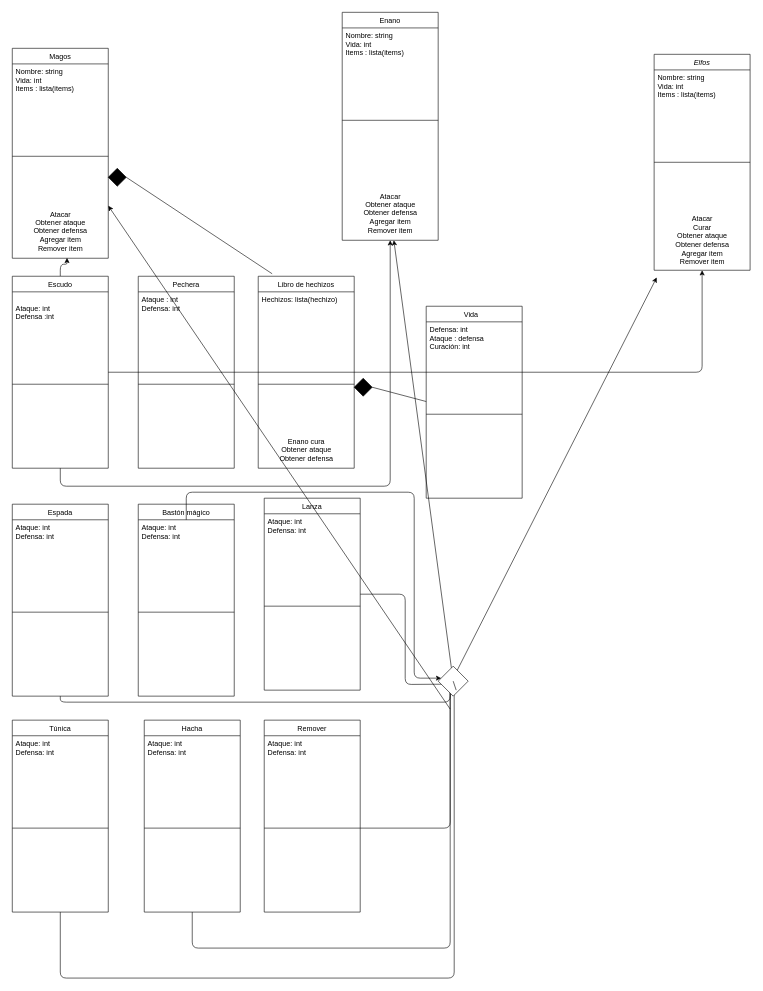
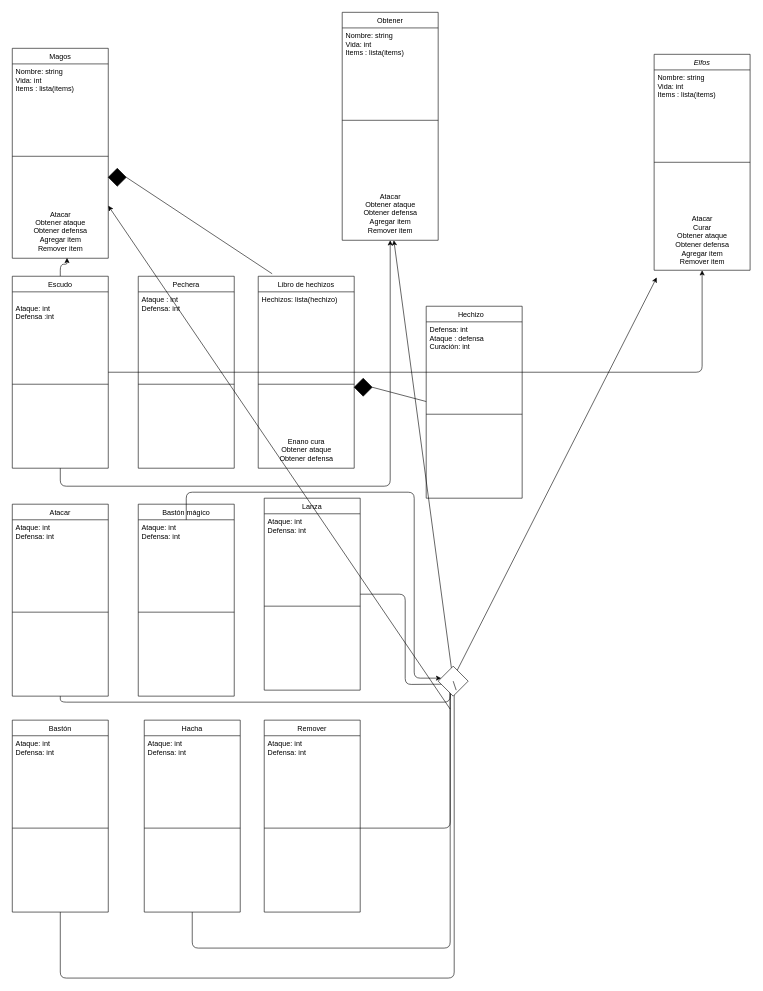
  <mxCell id="0" />
  <mxCell id="1" parent="0" />
  <mxCell id="2" value="Elfos" style="swimlane;fontStyle=2;align=center;verticalAlign=top;childLayout=stackLayout;horizontal=1;startSize=26;horizontalStack=0;resizeParent=1;resizeLast=0;collapsible=1;marginBottom=0;rounded=0;shadow=0;strokeWidth=1;" parent="1" vertex="1"><mxGeometry x="1090" y="90" width="160" height="360" as="geometry"><mxRectangle x="230" y="140" width="160" height="26" as="alternateBounds" /></mxGeometry></mxCell>
  <mxCell id="3" value="Nombre: string&#10;Vida: int&#10;Items : lista(items)" style="text;align=left;verticalAlign=top;spacingLeft=4;spacingRight=4;overflow=hidden;rotatable=0;points=[[0,0.5],[1,0.5]];portConstraint=eastwest;" parent="2" vertex="1"><mxGeometry y="26" width="160" height="74" as="geometry" /></mxCell>
  <mxCell id="4" value="" style="line;html=1;strokeWidth=1;align=left;verticalAlign=middle;spacingTop=-1;spacingLeft=3;spacingRight=3;rotatable=0;labelPosition=right;points=[];portConstraint=eastwest;" parent="2" vertex="1"><mxGeometry y="100" width="160" height="160" as="geometry" /></mxCell>
  <mxCell id="5" value="Atacar&lt;br&gt;Curar&lt;br&gt;Obtener ataque&lt;br&gt;Obtener defensa&lt;br&gt;Agregar item&lt;br&gt;Remover item" style="text;html=1;align=center;verticalAlign=middle;resizable=0;points=[];autosize=1;strokeColor=none;fillColor=none;" vertex="1" parent="2"><mxGeometry y="260" width="160" height="100" as="geometry" /></mxCell>
  <mxCell id="6" value="Magos" style="swimlane;fontStyle=0;align=center;verticalAlign=top;childLayout=stackLayout;horizontal=1;startSize=26;horizontalStack=0;resizeParent=1;resizeLast=0;collapsible=1;marginBottom=0;rounded=0;shadow=0;strokeWidth=1;" parent="1" vertex="1"><mxGeometry x="20" y="80" width="160" height="350" as="geometry"><mxRectangle x="130" y="380" width="160" height="26" as="alternateBounds" /></mxGeometry></mxCell>
  <mxCell id="7" value="Nombre: string&#10;Vida: int&#10;Items : lista(items)" style="text;align=left;verticalAlign=top;spacingLeft=4;spacingRight=4;overflow=hidden;rotatable=0;points=[[0,0.5],[1,0.5]];portConstraint=eastwest;" parent="6" vertex="1"><mxGeometry y="26" width="160" height="74" as="geometry" /></mxCell>
  <mxCell id="8" value="" style="line;html=1;strokeWidth=1;align=left;verticalAlign=middle;spacingTop=-1;spacingLeft=3;spacingRight=3;rotatable=0;labelPosition=right;points=[];portConstraint=eastwest;" parent="6" vertex="1"><mxGeometry y="100" width="160" height="160" as="geometry" /></mxCell>
  <mxCell id="9" value="Atacar&lt;br&gt;Obtener ataque&lt;br&gt;Obtener defensa&lt;br&gt;Agregar item&lt;br&gt;Remover item" style="text;html=1;align=center;verticalAlign=middle;resizable=0;points=[];autosize=1;strokeColor=none;fillColor=none;" vertex="1" parent="6"><mxGeometry y="260" width="160" height="90" as="geometry" /></mxCell>
- <mxCell id="10" value="Enano" style="swimlane;fontStyle=0;align=center;verticalAlign=top;childLayout=stackLayout;horizontal=1;startSize=26;horizontalStack=0;resizeParent=1;resizeLast=0;collapsible=1;marginBottom=0;rounded=0;shadow=0;strokeWidth=1;" parent="1" vertex="1"><mxGeometry x="570" y="20" width="160" height="380" as="geometry"><mxRectangle x="550" y="140" width="160" height="26" as="alternateBounds" /></mxGeometry></mxCell>
+ <mxCell id="10" value="Obtener" style="swimlane;fontStyle=0;align=center;verticalAlign=top;childLayout=stackLayout;horizontal=1;startSize=26;horizontalStack=0;resizeParent=1;resizeLast=0;collapsible=1;marginBottom=0;rounded=0;shadow=0;strokeWidth=1;" parent="1" vertex="1"><mxGeometry x="570" y="20" width="160" height="380" as="geometry"><mxRectangle x="550" y="140" width="160" height="26" as="alternateBounds" /></mxGeometry></mxCell>
  <mxCell id="11" value="Nombre: string&#10;Vida: int&#10;Items : lista(items)" style="text;align=left;verticalAlign=top;spacingLeft=4;spacingRight=4;overflow=hidden;rotatable=0;points=[[0,0.5],[1,0.5]];portConstraint=eastwest;" parent="10" vertex="1"><mxGeometry y="26" width="160" height="44" as="geometry" /></mxCell>
  <mxCell id="12" value="" style="line;html=1;strokeWidth=1;align=left;verticalAlign=middle;spacingTop=-1;spacingLeft=3;spacingRight=3;rotatable=0;labelPosition=right;points=[];portConstraint=eastwest;" parent="10" vertex="1"><mxGeometry y="70" width="160" height="220" as="geometry" /></mxCell>
  <mxCell id="13" value="Atacar&lt;br&gt;Obtener ataque&lt;br&gt;Obtener defensa&lt;br&gt;Agregar item&lt;br&gt;Remover item" style="text;html=1;align=center;verticalAlign=middle;resizable=0;points=[];autosize=1;strokeColor=none;fillColor=none;" vertex="1" parent="10"><mxGeometry y="290" width="160" height="90" as="geometry" /></mxCell>
  <mxCell id="14" style="edgeStyle=orthogonalEdgeStyle;rounded=1;orthogonalLoop=1;jettySize=auto;html=1;entryX=0.57;entryY=0.992;entryDx=0;entryDy=0;entryPerimeter=0;strokeColor=default;" edge="1" parent="1" source="17" target="9"><mxGeometry relative="1" as="geometry" /></mxCell>
  <mxCell id="15" style="edgeStyle=orthogonalEdgeStyle;rounded=1;orthogonalLoop=1;jettySize=auto;html=1;strokeColor=default;" edge="1" parent="1" source="17" target="13"><mxGeometry relative="1" as="geometry"><Array as="points"><mxPoint x="100" y="810" /><mxPoint x="650" y="810" /></Array></mxGeometry></mxCell>
  <mxCell id="16" style="edgeStyle=orthogonalEdgeStyle;rounded=1;orthogonalLoop=1;jettySize=auto;html=1;strokeColor=default;" edge="1" parent="1" source="17" target="5"><mxGeometry relative="1" as="geometry" /></mxCell>
  <mxCell id="17" value="Escudo" style="swimlane;fontStyle=0;align=center;verticalAlign=top;childLayout=stackLayout;horizontal=1;startSize=26;horizontalStack=0;resizeParent=1;resizeLast=0;collapsible=1;marginBottom=0;rounded=0;shadow=0;strokeWidth=1;" vertex="1" parent="1"><mxGeometry x="20" y="460" width="160" height="320" as="geometry"><mxRectangle x="130" y="380" width="160" height="26" as="alternateBounds" /></mxGeometry></mxCell>
  <mxCell id="18" value="&#10;Ataque: int&#10;Defensa :int&#10;" style="text;align=left;verticalAlign=top;spacingLeft=4;spacingRight=4;overflow=hidden;rotatable=0;points=[[0,0.5],[1,0.5]];portConstraint=eastwest;" vertex="1" parent="17"><mxGeometry y="26" width="160" height="74" as="geometry" /></mxCell>
  <mxCell id="19" value="" style="line;html=1;strokeWidth=1;align=left;verticalAlign=middle;spacingTop=-1;spacingLeft=3;spacingRight=3;rotatable=0;labelPosition=right;points=[];portConstraint=eastwest;" vertex="1" parent="17"><mxGeometry y="100" width="160" height="160" as="geometry" /></mxCell>
  <mxCell id="20" value="Pechera" style="swimlane;fontStyle=0;align=center;verticalAlign=top;childLayout=stackLayout;horizontal=1;startSize=26;horizontalStack=0;resizeParent=1;resizeLast=0;collapsible=1;marginBottom=0;rounded=0;shadow=0;strokeWidth=1;" vertex="1" parent="1"><mxGeometry x="230" y="460" width="160" height="320" as="geometry"><mxRectangle x="130" y="380" width="160" height="26" as="alternateBounds" /></mxGeometry></mxCell>
  <mxCell id="21" value="Ataque : int&#10;Defensa: int" style="text;align=left;verticalAlign=top;spacingLeft=4;spacingRight=4;overflow=hidden;rotatable=0;points=[[0,0.5],[1,0.5]];portConstraint=eastwest;" vertex="1" parent="20"><mxGeometry y="26" width="160" height="74" as="geometry" /></mxCell>
  <mxCell id="22" value="" style="line;html=1;strokeWidth=1;align=left;verticalAlign=middle;spacingTop=-1;spacingLeft=3;spacingRight=3;rotatable=0;labelPosition=right;points=[];portConstraint=eastwest;" vertex="1" parent="20"><mxGeometry y="100" width="160" height="160" as="geometry" /></mxCell>
  <mxCell id="23" value="Libro de hechizos" style="swimlane;fontStyle=0;align=center;verticalAlign=top;childLayout=stackLayout;horizontal=1;startSize=26;horizontalStack=0;resizeParent=1;resizeLast=0;collapsible=1;marginBottom=0;rounded=0;shadow=0;strokeWidth=1;" vertex="1" parent="1"><mxGeometry x="430" y="460" width="160" height="320" as="geometry"><mxRectangle x="130" y="380" width="160" height="26" as="alternateBounds" /></mxGeometry></mxCell>
  <mxCell id="24" value="Hechizos: lista(hechizo)&#10;" style="text;align=left;verticalAlign=top;spacingLeft=4;spacingRight=4;overflow=hidden;rotatable=0;points=[[0,0.5],[1,0.5]];portConstraint=eastwest;" vertex="1" parent="23"><mxGeometry y="26" width="160" height="74" as="geometry" /></mxCell>
  <mxCell id="25" value="" style="line;html=1;strokeWidth=1;align=left;verticalAlign=middle;spacingTop=-1;spacingLeft=3;spacingRight=3;rotatable=0;labelPosition=right;points=[];portConstraint=eastwest;" vertex="1" parent="23"><mxGeometry y="100" width="160" height="160" as="geometry" /></mxCell>
  <mxCell id="26" value="Enano cura&lt;br&gt;Obtener ataque&lt;br&gt;Obtener defensa" style="text;html=1;align=center;verticalAlign=middle;resizable=0;points=[];autosize=1;strokeColor=none;fillColor=none;" vertex="1" parent="23"><mxGeometry y="260" width="160" height="60" as="geometry" /></mxCell>
- <mxCell id="27" value="Vida   " style="swimlane;fontStyle=0;align=center;verticalAlign=top;childLayout=stackLayout;horizontal=1;startSize=26;horizontalStack=0;resizeParent=1;resizeLast=0;collapsible=1;marginBottom=0;rounded=0;shadow=0;strokeWidth=1;" vertex="1" parent="1"><mxGeometry x="710" y="510" width="160" height="320" as="geometry"><mxRectangle x="130" y="380" width="160" height="26" as="alternateBounds" /></mxGeometry></mxCell>
+ <mxCell id="27" value="Hechizo   " style="swimlane;fontStyle=0;align=center;verticalAlign=top;childLayout=stackLayout;horizontal=1;startSize=26;horizontalStack=0;resizeParent=1;resizeLast=0;collapsible=1;marginBottom=0;rounded=0;shadow=0;strokeWidth=1;" vertex="1" parent="1"><mxGeometry x="710" y="510" width="160" height="320" as="geometry"><mxRectangle x="130" y="380" width="160" height="26" as="alternateBounds" /></mxGeometry></mxCell>
  <mxCell id="28" value="Defensa: int&#10;Ataque : defensa&#10;Curación: int" style="text;align=left;verticalAlign=top;spacingLeft=4;spacingRight=4;overflow=hidden;rotatable=0;points=[[0,0.5],[1,0.5]];portConstraint=eastwest;" vertex="1" parent="27"><mxGeometry y="26" width="160" height="74" as="geometry" /></mxCell>
  <mxCell id="29" value="" style="line;html=1;strokeWidth=1;align=left;verticalAlign=middle;spacingTop=-1;spacingLeft=3;spacingRight=3;rotatable=0;labelPosition=right;points=[];portConstraint=eastwest;" vertex="1" parent="27"><mxGeometry y="100" width="160" height="160" as="geometry" /></mxCell>
  <mxCell id="30" style="edgeStyle=orthogonalEdgeStyle;rounded=1;orthogonalLoop=1;jettySize=auto;html=1;strokeColor=default;" edge="1" parent="1" source="31"><mxGeometry relative="1" as="geometry"><mxPoint x="750" y="1140" as="targetPoint" /><Array as="points"><mxPoint x="100" y="1170" /><mxPoint x="750" y="1170" /></Array></mxGeometry></mxCell>
- <mxCell id="31" value="Espada" style="swimlane;fontStyle=0;align=center;verticalAlign=top;childLayout=stackLayout;horizontal=1;startSize=26;horizontalStack=0;resizeParent=1;resizeLast=0;collapsible=1;marginBottom=0;rounded=0;shadow=0;strokeWidth=1;" vertex="1" parent="1"><mxGeometry x="20" y="840" width="160" height="320" as="geometry"><mxRectangle x="130" y="380" width="160" height="26" as="alternateBounds" /></mxGeometry></mxCell>
+ <mxCell id="31" value="Atacar" style="swimlane;fontStyle=0;align=center;verticalAlign=top;childLayout=stackLayout;horizontal=1;startSize=26;horizontalStack=0;resizeParent=1;resizeLast=0;collapsible=1;marginBottom=0;rounded=0;shadow=0;strokeWidth=1;" vertex="1" parent="1"><mxGeometry x="20" y="840" width="160" height="320" as="geometry"><mxRectangle x="130" y="380" width="160" height="26" as="alternateBounds" /></mxGeometry></mxCell>
  <mxCell id="32" value="Ataque: int&#10;Defensa: int" style="text;align=left;verticalAlign=top;spacingLeft=4;spacingRight=4;overflow=hidden;rotatable=0;points=[[0,0.5],[1,0.5]];portConstraint=eastwest;" vertex="1" parent="31"><mxGeometry y="26" width="160" height="74" as="geometry" /></mxCell>
  <mxCell id="33" value="" style="line;html=1;strokeWidth=1;align=left;verticalAlign=middle;spacingTop=-1;spacingLeft=3;spacingRight=3;rotatable=0;labelPosition=right;points=[];portConstraint=eastwest;" vertex="1" parent="31"><mxGeometry y="100" width="160" height="160" as="geometry" /></mxCell>
  <mxCell id="34" value="Bastón mágico" style="swimlane;fontStyle=0;align=center;verticalAlign=top;childLayout=stackLayout;horizontal=1;startSize=26;horizontalStack=0;resizeParent=1;resizeLast=0;collapsible=1;marginBottom=0;rounded=0;shadow=0;strokeWidth=1;" vertex="1" parent="1"><mxGeometry x="230" y="840" width="160" height="320" as="geometry"><mxRectangle x="130" y="380" width="160" height="26" as="alternateBounds" /></mxGeometry></mxCell>
  <mxCell id="35" value="Ataque: int&#10;Defensa: int" style="text;align=left;verticalAlign=top;spacingLeft=4;spacingRight=4;overflow=hidden;rotatable=0;points=[[0,0.5],[1,0.5]];portConstraint=eastwest;" vertex="1" parent="34"><mxGeometry y="26" width="160" height="74" as="geometry" /></mxCell>
  <mxCell id="36" value="" style="line;html=1;strokeWidth=1;align=left;verticalAlign=middle;spacingTop=-1;spacingLeft=3;spacingRight=3;rotatable=0;labelPosition=right;points=[];portConstraint=eastwest;" vertex="1" parent="34"><mxGeometry y="100" width="160" height="160" as="geometry" /></mxCell>
  <mxCell id="37" style="edgeStyle=orthogonalEdgeStyle;rounded=1;orthogonalLoop=1;jettySize=auto;html=1;strokeColor=default;" edge="1" parent="1" source="38"><mxGeometry relative="1" as="geometry"><mxPoint x="750" y="1140" as="targetPoint" /></mxGeometry></mxCell>
  <mxCell id="38" value="Lanza" style="swimlane;fontStyle=0;align=center;verticalAlign=top;childLayout=stackLayout;horizontal=1;startSize=26;horizontalStack=0;resizeParent=1;resizeLast=0;collapsible=1;marginBottom=0;rounded=0;shadow=0;strokeWidth=1;" vertex="1" parent="1"><mxGeometry x="440" y="830" width="160" height="320" as="geometry"><mxRectangle x="130" y="380" width="160" height="26" as="alternateBounds" /></mxGeometry></mxCell>
  <mxCell id="39" value="Ataque: int&#10;Defensa: int" style="text;align=left;verticalAlign=top;spacingLeft=4;spacingRight=4;overflow=hidden;rotatable=0;points=[[0,0.5],[1,0.5]];portConstraint=eastwest;" vertex="1" parent="38"><mxGeometry y="26" width="160" height="74" as="geometry" /></mxCell>
  <mxCell id="40" value="" style="line;html=1;strokeWidth=1;align=left;verticalAlign=middle;spacingTop=-1;spacingLeft=3;spacingRight=3;rotatable=0;labelPosition=right;points=[];portConstraint=eastwest;" vertex="1" parent="38"><mxGeometry y="100" width="160" height="160" as="geometry" /></mxCell>
  <mxCell id="41" style="edgeStyle=orthogonalEdgeStyle;rounded=1;orthogonalLoop=1;jettySize=auto;html=1;strokeColor=default;" edge="1" parent="1" source="42"><mxGeometry relative="1" as="geometry"><mxPoint x="756.667" y="1140" as="targetPoint" /><Array as="points"><mxPoint x="100" y="1630" /><mxPoint x="757" y="1630" /></Array></mxGeometry></mxCell>
- <mxCell id="42" value="Túnica" style="swimlane;fontStyle=0;align=center;verticalAlign=top;childLayout=stackLayout;horizontal=1;startSize=26;horizontalStack=0;resizeParent=1;resizeLast=0;collapsible=1;marginBottom=0;rounded=0;shadow=0;strokeWidth=1;" vertex="1" parent="1"><mxGeometry x="20" y="1200" width="160" height="320" as="geometry"><mxRectangle x="130" y="380" width="160" height="26" as="alternateBounds" /></mxGeometry></mxCell>
+ <mxCell id="42" value="Bastón" style="swimlane;fontStyle=0;align=center;verticalAlign=top;childLayout=stackLayout;horizontal=1;startSize=26;horizontalStack=0;resizeParent=1;resizeLast=0;collapsible=1;marginBottom=0;rounded=0;shadow=0;strokeWidth=1;" vertex="1" parent="1"><mxGeometry x="20" y="1200" width="160" height="320" as="geometry"><mxRectangle x="130" y="380" width="160" height="26" as="alternateBounds" /></mxGeometry></mxCell>
  <mxCell id="43" value="Ataque: int&#10;Defensa: int" style="text;align=left;verticalAlign=top;spacingLeft=4;spacingRight=4;overflow=hidden;rotatable=0;points=[[0,0.5],[1,0.5]];portConstraint=eastwest;" vertex="1" parent="42"><mxGeometry y="26" width="160" height="74" as="geometry" /></mxCell>
  <mxCell id="44" value="" style="line;html=1;strokeWidth=1;align=left;verticalAlign=middle;spacingTop=-1;spacingLeft=3;spacingRight=3;rotatable=0;labelPosition=right;points=[];portConstraint=eastwest;" vertex="1" parent="42"><mxGeometry y="100" width="160" height="160" as="geometry" /></mxCell>
  <mxCell id="45" style="edgeStyle=orthogonalEdgeStyle;rounded=1;orthogonalLoop=1;jettySize=auto;html=1;strokeColor=default;" edge="1" parent="1" source="46"><mxGeometry relative="1" as="geometry"><mxPoint x="750" y="1130" as="targetPoint" /><Array as="points"><mxPoint x="320" y="1580" /><mxPoint x="750" y="1580" /></Array></mxGeometry></mxCell>
  <mxCell id="46" value="Hacha" style="swimlane;fontStyle=0;align=center;verticalAlign=top;childLayout=stackLayout;horizontal=1;startSize=26;horizontalStack=0;resizeParent=1;resizeLast=0;collapsible=1;marginBottom=0;rounded=0;shadow=0;strokeWidth=1;" vertex="1" parent="1"><mxGeometry x="240" y="1200" width="160" height="320" as="geometry"><mxRectangle x="130" y="380" width="160" height="26" as="alternateBounds" /></mxGeometry></mxCell>
  <mxCell id="47" value="Ataque: int&#10;Defensa: int" style="text;align=left;verticalAlign=top;spacingLeft=4;spacingRight=4;overflow=hidden;rotatable=0;points=[[0,0.5],[1,0.5]];portConstraint=eastwest;" vertex="1" parent="46"><mxGeometry y="26" width="160" height="74" as="geometry" /></mxCell>
  <mxCell id="48" value="" style="line;html=1;strokeWidth=1;align=left;verticalAlign=middle;spacingTop=-1;spacingLeft=3;spacingRight=3;rotatable=0;labelPosition=right;points=[];portConstraint=eastwest;" vertex="1" parent="46"><mxGeometry y="100" width="160" height="160" as="geometry" /></mxCell>
  <mxCell id="49" value="Remover" style="swimlane;fontStyle=0;align=center;verticalAlign=top;childLayout=stackLayout;horizontal=1;startSize=26;horizontalStack=0;resizeParent=1;resizeLast=0;collapsible=1;marginBottom=0;rounded=0;shadow=0;strokeWidth=1;" vertex="1" parent="1"><mxGeometry x="440" y="1200" width="160" height="320" as="geometry"><mxRectangle x="130" y="380" width="160" height="26" as="alternateBounds" /></mxGeometry></mxCell>
  <mxCell id="50" value="Ataque: int&#10;Defensa: int" style="text;align=left;verticalAlign=top;spacingLeft=4;spacingRight=4;overflow=hidden;rotatable=0;points=[[0,0.5],[1,0.5]];portConstraint=eastwest;" vertex="1" parent="49"><mxGeometry y="26" width="160" height="74" as="geometry" /></mxCell>
  <mxCell id="51" value="" style="line;html=1;strokeWidth=1;align=left;verticalAlign=middle;spacingTop=-1;spacingLeft=3;spacingRight=3;rotatable=0;labelPosition=right;points=[];portConstraint=eastwest;" vertex="1" parent="49"><mxGeometry y="100" width="160" height="160" as="geometry" /></mxCell>
  <mxCell id="52" value="" style="rhombus;whiteSpace=wrap;html=1;fillColor=#000000;" vertex="1" parent="1"><mxGeometry x="590" y="630" width="30" height="30" as="geometry" /></mxCell>
  <mxCell id="53" value="" style="endArrow=none;html=1;rounded=1;strokeColor=default;" edge="1" parent="1" target="29"><mxGeometry width="50" height="50" relative="1" as="geometry"><mxPoint x="620" y="645" as="sourcePoint" /><mxPoint x="670" y="595" as="targetPoint" /></mxGeometry></mxCell>
  <mxCell id="54" value="" style="rhombus;whiteSpace=wrap;html=1;fillColor=#000000;" vertex="1" parent="1"><mxGeometry x="180" y="280" width="30" height="30" as="geometry" /></mxCell>
  <mxCell id="55" value="" style="endArrow=none;html=1;rounded=1;strokeColor=default;entryX=1;entryY=0.5;entryDx=0;entryDy=0;exitX=0.145;exitY=-0.013;exitDx=0;exitDy=0;exitPerimeter=0;" edge="1" parent="1" source="23" target="54"><mxGeometry width="50" height="50" relative="1" as="geometry"><mxPoint x="140" y="520" as="sourcePoint" /><mxPoint x="220" y="320" as="targetPoint" /></mxGeometry></mxCell>
  <mxCell id="56" style="edgeStyle=orthogonalEdgeStyle;rounded=1;orthogonalLoop=1;jettySize=auto;html=1;strokeColor=default;" edge="1" parent="1" source="35" target="61"><mxGeometry relative="1" as="geometry"><mxPoint x="750" y="1140" as="targetPoint" /><Array as="points"><mxPoint x="310" y="820" /><mxPoint x="690" y="820" /><mxPoint x="690" y="1130" /></Array></mxGeometry></mxCell>
  <mxCell id="57" style="edgeStyle=orthogonalEdgeStyle;rounded=1;orthogonalLoop=1;jettySize=auto;html=1;strokeColor=default;" edge="1" parent="1" source="51"><mxGeometry relative="1" as="geometry"><mxPoint x="750" y="1140" as="targetPoint" /><Array as="points"><mxPoint x="750" y="1380" /></Array></mxGeometry></mxCell>
  <mxCell id="58" value="" style="endArrow=classic;html=1;rounded=1;strokeColor=default;entryX=0.027;entryY=1.12;entryDx=0;entryDy=0;entryPerimeter=0;" edge="1" parent="1" target="5"><mxGeometry width="50" height="50" relative="1" as="geometry"><mxPoint x="750" y="1140" as="sourcePoint" /><mxPoint x="800" y="1090" as="targetPoint" /></mxGeometry></mxCell>
  <mxCell id="59" value="" style="endArrow=classic;html=1;rounded=1;strokeColor=default;startArrow=none;" edge="1" parent="1" source="61" target="13"><mxGeometry width="50" height="50" relative="1" as="geometry"><mxPoint x="760" y="1150" as="sourcePoint" /><mxPoint x="1104.32" y="438.4" as="targetPoint" /></mxGeometry></mxCell>
  <mxCell id="60" value="" style="endArrow=classic;html=1;rounded=1;strokeColor=default;entryX=1;entryY=0.75;entryDx=0;entryDy=0;" edge="1" parent="1" target="6"><mxGeometry width="50" height="50" relative="1" as="geometry"><mxPoint x="750" y="1181.6" as="sourcePoint" /><mxPoint x="1094.32" y="470" as="targetPoint" /></mxGeometry></mxCell>
  <mxCell id="61" value="" style="rhombus;whiteSpace=wrap;html=1;fillColor=#FFFFFF;strokeColor=#000000;" vertex="1" parent="1"><mxGeometry x="730" y="1110" width="50" height="50" as="geometry" /></mxCell>
  <mxCell id="62" value="" style="endArrow=none;html=1;rounded=1;strokeColor=default;" edge="1" parent="1" target="61"><mxGeometry width="50" height="50" relative="1" as="geometry"><mxPoint x="760" y="1150" as="sourcePoint" /><mxPoint x="654.074" y="370" as="targetPoint" /></mxGeometry></mxCell>
